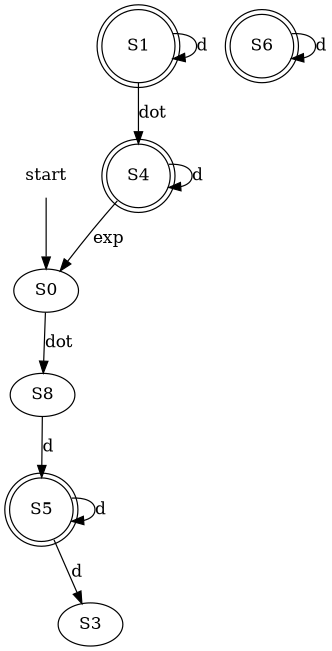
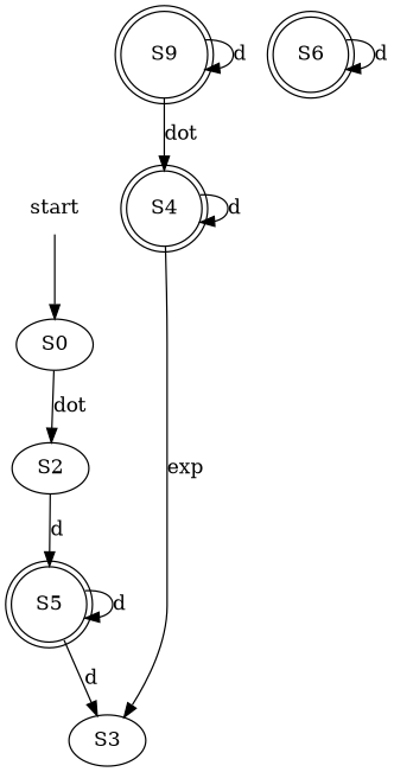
  digraph {
    node [shape=doublecircle]
    n1 [label=start shape=plaintext]
    S0 [shape=""]
-   S2 [label=S8 shape=""]
-   S1
+   S2 [shape=""]
+   S1 [label=S9]
    S4
    S5
    S3 [shape=""]
    S6
    n1 -> S0
    S0 -> S2 [label=dot]
    S2 -> S5 [label=d]
    S1 -> S1 [label=d]
    S1 -> S4 [label=dot]
    S4 -> S4 [label=d]
-   S4 -> S0 [label=exp]
+   S4 -> S3 [label=exp]
    S5 -> S5 [label=d]
    S5 -> S3 [label=d]
    S6 -> S6 [label=d]
  }
